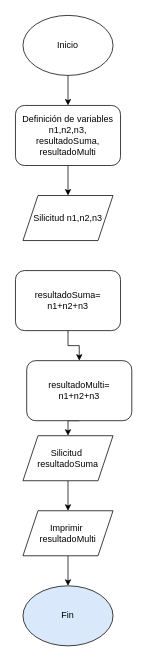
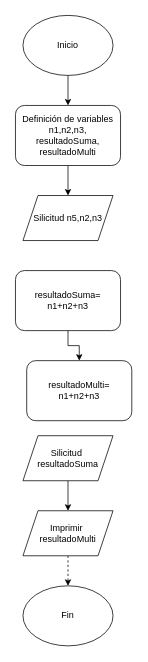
  <mxCell id="0" />
  <mxCell id="1" parent="0" />
  <mxCell id="2" style="edgeStyle=orthogonalEdgeStyle;rounded=0;orthogonalLoop=1;jettySize=auto;html=1;exitX=0.5;exitY=1;exitDx=0;exitDy=0;entryX=0.5;entryY=0;entryDx=0;entryDy=0;" edge="1" parent="1" source="3" target="6"><mxGeometry relative="1" as="geometry" /></mxCell>
  <mxCell id="3" value="Inicio" style="ellipse;whiteSpace=wrap;html=1;" vertex="1" parent="1"><mxGeometry x="30" y="20" width="120" height="80" as="geometry" /></mxCell>
- <mxCell id="4" value="Fin" style="ellipse;whiteSpace=wrap;html=1;fillColor=#dae8fc;" vertex="1" parent="1"><mxGeometry x="30" y="780" width="120" height="80" as="geometry" /></mxCell>
+ <mxCell id="4" value="Fin" style="ellipse;whiteSpace=wrap;html=1;" vertex="1" parent="1"><mxGeometry x="30" y="780" width="120" height="80" as="geometry" /></mxCell>
  <mxCell id="5" style="edgeStyle=orthogonalEdgeStyle;rounded=0;orthogonalLoop=1;jettySize=auto;html=1;exitX=0.5;exitY=1;exitDx=0;exitDy=0;entryX=0.5;entryY=0;entryDx=0;entryDy=0;" edge="1" parent="1" source="6" target="7"><mxGeometry relative="1" as="geometry" /></mxCell>
  <mxCell id="6" value="Definición de variables&lt;div&gt;n1,n2,n3,&lt;/div&gt;&lt;div&gt;resultadoSuma,&lt;/div&gt;&lt;div&gt;resultadoMulti&lt;/div&gt;" style="rounded=1;whiteSpace=wrap;html=1;" vertex="1" parent="1"><mxGeometry x="20" y="140" width="140" height="80" as="geometry" /></mxCell>
- <mxCell id="7" value="Silicitud n1,n2,n3" style="shape=parallelogram;perimeter=parallelogramPerimeter;whiteSpace=wrap;html=1;fixedSize=1;" vertex="1" parent="1"><mxGeometry x="30" y="260" width="120" height="60" as="geometry" /></mxCell>
+ <mxCell id="7" value="Silicitud n5,n2,n3" style="shape=parallelogram;perimeter=parallelogramPerimeter;whiteSpace=wrap;html=1;fixedSize=1;" vertex="1" parent="1"><mxGeometry x="30" y="260" width="120" height="60" as="geometry" /></mxCell>
  <mxCell id="8" style="edgeStyle=orthogonalEdgeStyle;rounded=0;orthogonalLoop=1;jettySize=auto;html=1;exitX=0.5;exitY=1;exitDx=0;exitDy=0;entryX=0.5;entryY=0;entryDx=0;entryDy=0;" edge="1" parent="1" source="9" target="11"><mxGeometry relative="1" as="geometry" /></mxCell>
  <mxCell id="9" value="resultadoSuma=&lt;div&gt;n1+n2+n3&lt;/div&gt;" style="rounded=1;whiteSpace=wrap;html=1;" vertex="1" parent="1"><mxGeometry x="20" y="360" width="140" height="80" as="geometry" /></mxCell>
- <mxCell id="10" style="edgeStyle=orthogonalEdgeStyle;rounded=0;orthogonalLoop=1;jettySize=auto;html=1;exitX=0.5;exitY=1;exitDx=0;exitDy=0;entryX=0.5;entryY=0;entryDx=0;entryDy=0;" edge="1" parent="1" source="11" target="13"><mxGeometry relative="1" as="geometry" /></mxCell>
  <mxCell id="11" value="resultadoMulti=&lt;div&gt;n1+n2+n3&lt;/div&gt;" style="rounded=1;whiteSpace=wrap;html=1;" vertex="1" parent="1"><mxGeometry x="35" y="480" width="140" height="80" as="geometry" /></mxCell>
  <mxCell id="12" style="edgeStyle=orthogonalEdgeStyle;rounded=0;orthogonalLoop=1;jettySize=auto;html=1;exitX=0.5;exitY=1;exitDx=0;exitDy=0;entryX=0.5;entryY=0;entryDx=0;entryDy=0;" edge="1" parent="1" source="13" target="15"><mxGeometry relative="1" as="geometry" /></mxCell>
  <mxCell id="13" value="Silicitud&amp;nbsp;&lt;div&gt;resultadoSuma&lt;/div&gt;" style="shape=parallelogram;perimeter=parallelogramPerimeter;whiteSpace=wrap;html=1;fixedSize=1;" vertex="1" parent="1"><mxGeometry x="30" y="580" width="120" height="60" as="geometry" /></mxCell>
- <mxCell id="14" style="edgeStyle=orthogonalEdgeStyle;rounded=0;orthogonalLoop=1;jettySize=auto;html=1;exitX=0.5;exitY=1;exitDx=0;exitDy=0;" edge="1" parent="1" source="15" target="4"><mxGeometry relative="1" as="geometry" /></mxCell>
+ <mxCell id="14" style="edgeStyle=orthogonalEdgeStyle;rounded=0;orthogonalLoop=1;jettySize=auto;html=1;exitX=0.5;exitY=1;exitDx=0;exitDy=0;dashed=1;" edge="1" parent="1" source="15" target="4"><mxGeometry relative="1" as="geometry" /></mxCell>
  <mxCell id="15" value="Imprimir&amp;nbsp;&lt;div&gt;resultadoMulti&lt;/div&gt;" style="shape=parallelogram;perimeter=parallelogramPerimeter;whiteSpace=wrap;html=1;fixedSize=1;" vertex="1" parent="1"><mxGeometry x="30" y="680" width="120" height="60" as="geometry" /></mxCell>
